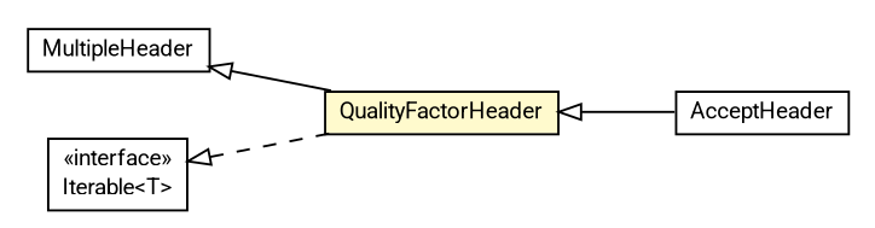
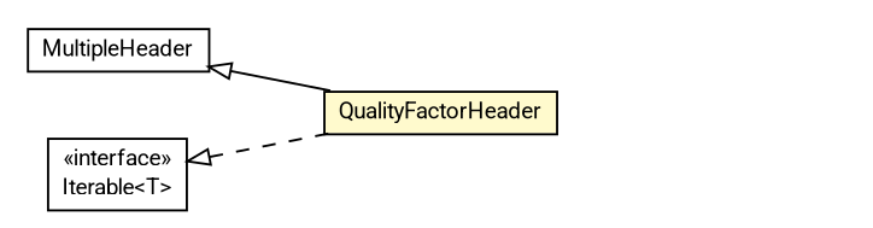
  digraph {
    fontname=Roboto
    nodesep=0.25
    rankdir=LR
    ranksep=0.5
    node [fontcolor=black fontname=Roboto fontsize=10.0 shape=plaintext]
    edge [arrowtail=empty dir=back fontname=Roboto fontsize=10 headport=p labelfontname=Helvetica labelfontsize=10 tailport=p]
    n1 [label=<<table title="org.turbogwt.core.http.client.MultipleHeader" border="0" cellborder="1" cellspacing="0" cellpadding="2" port="p" href="./MultipleHeader.html"> 		<tr><td><table border="0" cellspacing="0" cellpadding="1"> <tr><td align="center" balign="center"> MultipleHeader </td></tr> 		</table></td></tr> 		</table>>]
    n2 [label=<<table title="org.turbogwt.core.http.client.QualityFactorHeader" border="0" cellborder="1" cellspacing="0" cellpadding="2" port="p" bgcolor="lemonChiffon" href="./QualityFactorHeader.html"> 		<tr><td><table border="0" cellspacing="0" cellpadding="1"> <tr><td align="center" balign="center"> QualityFactorHeader </td></tr> 		</table></td></tr> 		</table>>]
-   n3 [label=<<table title="org.turbogwt.core.http.client.AcceptHeader" border="0" cellborder="1" cellspacing="0" cellpadding="2" port="p" href="./AcceptHeader.html"> 		<tr><td><table border="0" cellspacing="0" cellpadding="1"> <tr><td align="center" balign="center"> AcceptHeader </td></tr> 		</table></td></tr> 		</table>>]
    n4 [label=<<table title="java.lang.Iterable" border="0" cellborder="1" cellspacing="0" cellpadding="2" port="p" href="http://download.oracle.com/javase/7/docs/api/java/lang/Iterable.html"> 		<tr><td><table border="0" cellspacing="0" cellpadding="1"> <tr><td align="center" balign="center"> &#171;interface&#187; </td></tr> <tr><td align="center" balign="center"> Iterable&lt;T&gt; </td></tr> 		</table></td></tr> 		</table>>]
    n1 -> n2
-   n2 -> n3
    n4 -> n2 [style=dashed]
  }
